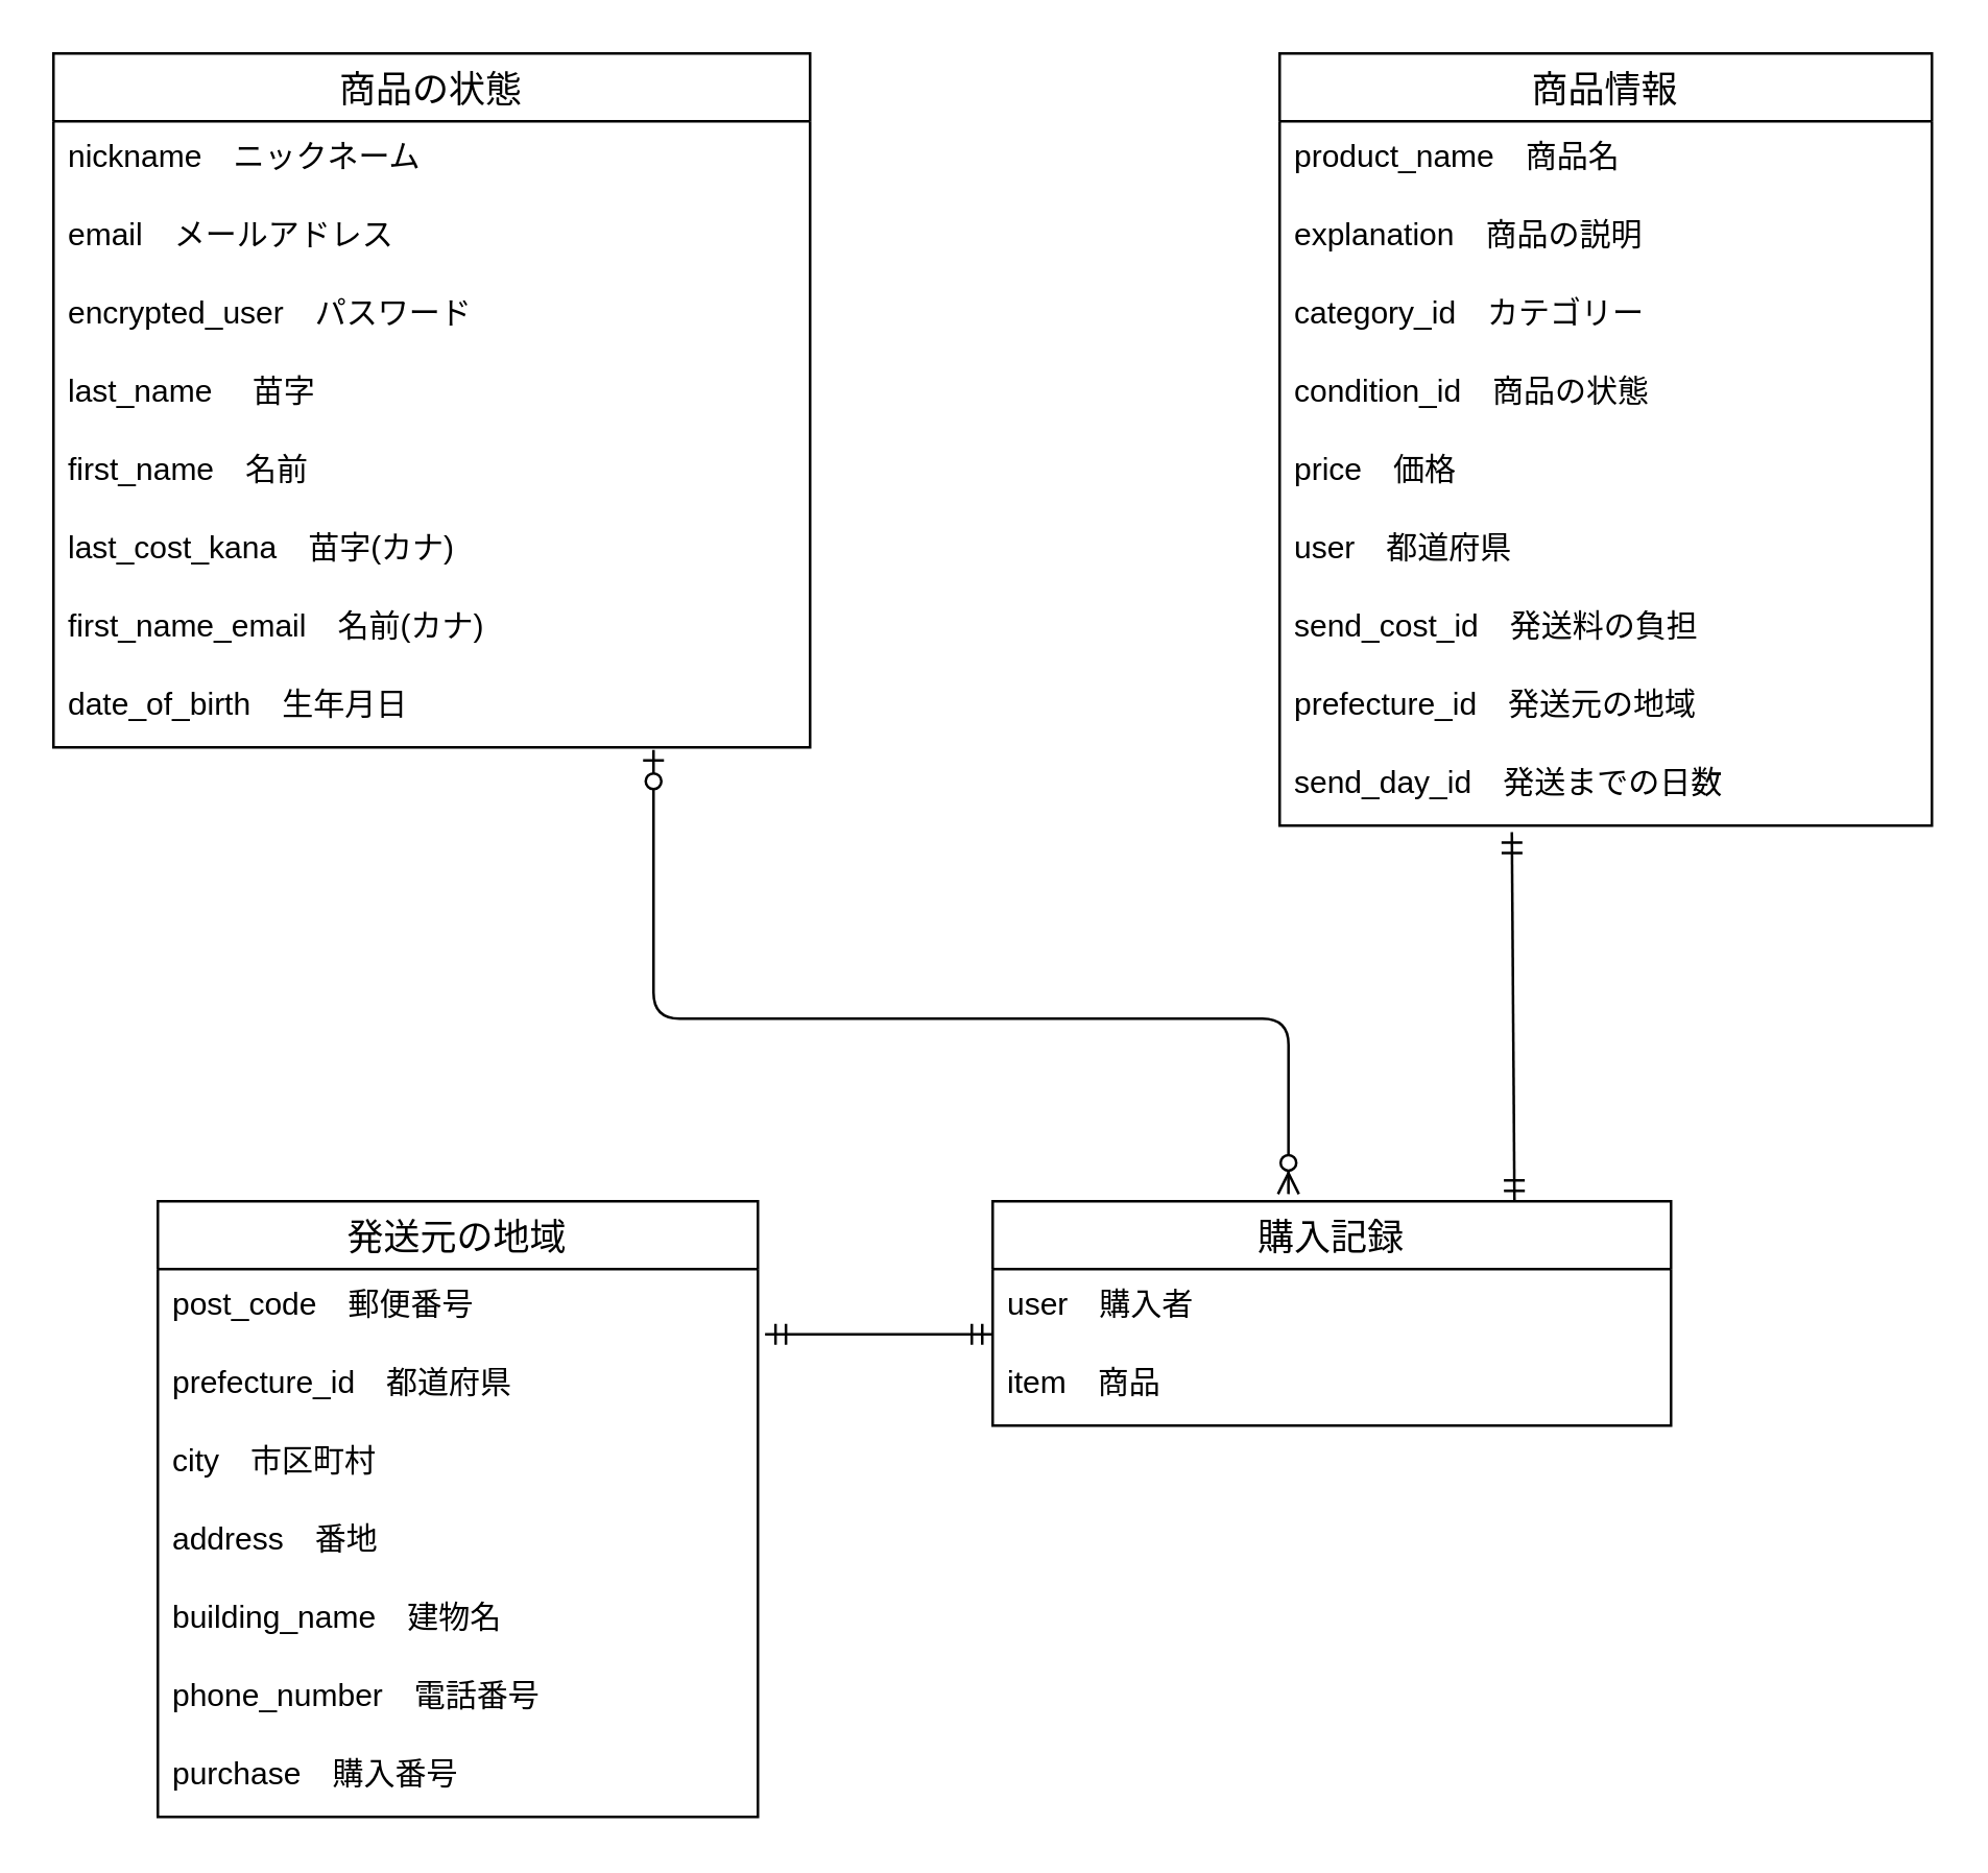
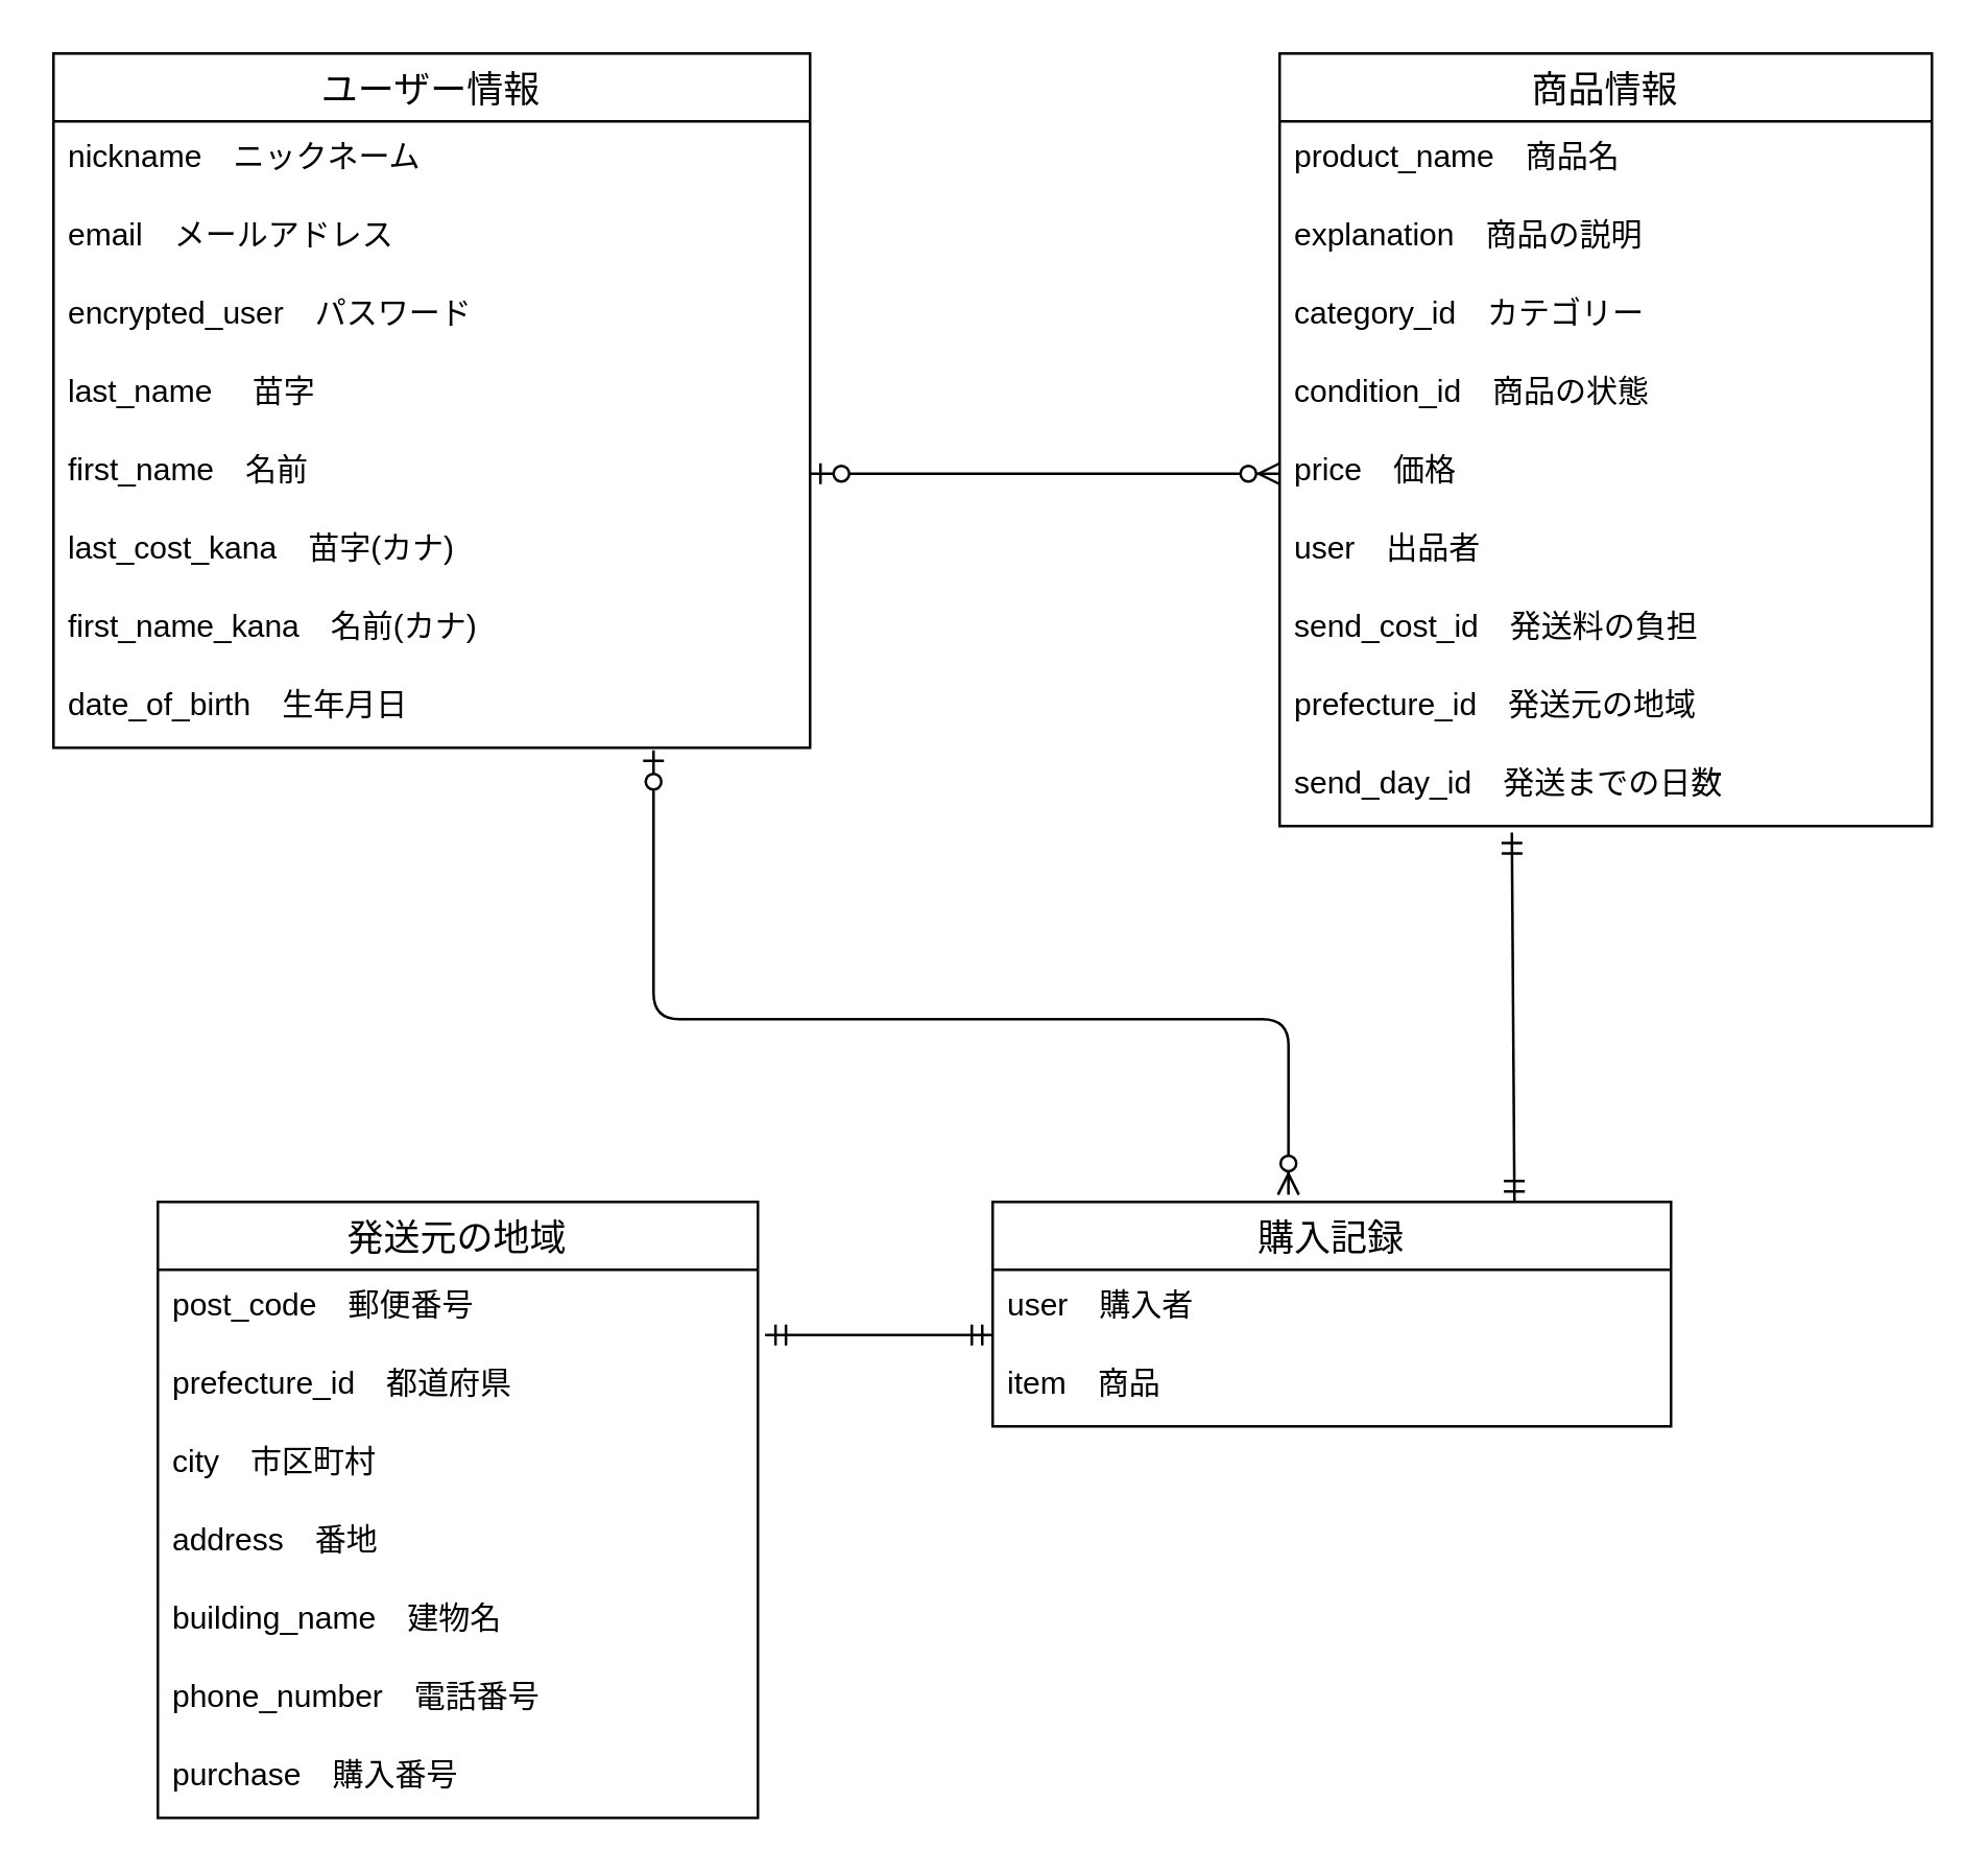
  <mxCell id="0" />
  <mxCell id="1" parent="0" />
- <mxCell id="2" value="商品の状態" style="swimlane;fontStyle=0;childLayout=stackLayout;horizontal=1;startSize=26;horizontalStack=0;resizeParent=1;resizeParentMax=0;resizeLast=0;collapsible=1;marginBottom=0;align=center;fontSize=14;" parent="1" vertex="1"><mxGeometry x="20" y="20" width="290" height="266" as="geometry"><mxRectangle x="130" y="310" width="60" height="26" as="alternateBounds" /></mxGeometry></mxCell>
+ <mxCell id="2" value="ユーザー情報" style="swimlane;fontStyle=0;childLayout=stackLayout;horizontal=1;startSize=26;horizontalStack=0;resizeParent=1;resizeParentMax=0;resizeLast=0;collapsible=1;marginBottom=0;align=center;fontSize=14;" parent="1" vertex="1"><mxGeometry x="20" y="20" width="290" height="266" as="geometry"><mxRectangle x="130" y="310" width="60" height="26" as="alternateBounds" /></mxGeometry></mxCell>
  <mxCell id="3" value="nickname　ニックネーム" style="text;strokeColor=none;fillColor=none;spacingLeft=4;spacingRight=4;overflow=hidden;rotatable=0;points=[[0,0.5],[1,0.5]];portConstraint=eastwest;fontSize=12;" parent="2" vertex="1"><mxGeometry y="26" width="290" height="30" as="geometry" /></mxCell>
  <mxCell id="4" value="email　メールアドレス" style="text;strokeColor=none;fillColor=none;spacingLeft=4;spacingRight=4;overflow=hidden;rotatable=0;points=[[0,0.5],[1,0.5]];portConstraint=eastwest;fontSize=12;" parent="2" vertex="1"><mxGeometry y="56" width="290" height="30" as="geometry" /></mxCell>
  <mxCell id="5" value="encrypted_user　パスワード" style="text;strokeColor=none;fillColor=none;spacingLeft=4;spacingRight=4;overflow=hidden;rotatable=0;points=[[0,0.5],[1,0.5]];portConstraint=eastwest;fontSize=12;" parent="2" vertex="1"><mxGeometry y="86" width="290" height="30" as="geometry" /></mxCell>
  <mxCell id="6" value="last_name 　苗字" style="text;strokeColor=none;fillColor=none;spacingLeft=4;spacingRight=4;overflow=hidden;rotatable=0;points=[[0,0.5],[1,0.5]];portConstraint=eastwest;fontSize=12;" parent="2" vertex="1"><mxGeometry y="116" width="290" height="30" as="geometry" /></mxCell>
  <mxCell id="7" value="first_name　名前" style="text;strokeColor=none;fillColor=none;spacingLeft=4;spacingRight=4;overflow=hidden;rotatable=0;points=[[0,0.5],[1,0.5]];portConstraint=eastwest;fontSize=12;" parent="2" vertex="1"><mxGeometry y="146" width="290" height="30" as="geometry" /></mxCell>
  <mxCell id="8" value="last_cost_kana　苗字(カナ)" style="text;strokeColor=none;fillColor=none;spacingLeft=4;spacingRight=4;overflow=hidden;rotatable=0;points=[[0,0.5],[1,0.5]];portConstraint=eastwest;fontSize=12;" parent="2" vertex="1"><mxGeometry y="176" width="290" height="30" as="geometry" /></mxCell>
- <mxCell id="9" value="first_name_email　名前(カナ)" style="text;strokeColor=none;fillColor=none;spacingLeft=4;spacingRight=4;overflow=hidden;rotatable=0;points=[[0,0.5],[1,0.5]];portConstraint=eastwest;fontSize=12;" parent="2" vertex="1"><mxGeometry y="206" width="290" height="30" as="geometry" /></mxCell>
+ <mxCell id="9" value="first_name_kana　名前(カナ)" style="text;strokeColor=none;fillColor=none;spacingLeft=4;spacingRight=4;overflow=hidden;rotatable=0;points=[[0,0.5],[1,0.5]];portConstraint=eastwest;fontSize=12;" parent="2" vertex="1"><mxGeometry y="206" width="290" height="30" as="geometry" /></mxCell>
  <mxCell id="10" value="date_of_birth　生年月日" style="text;strokeColor=none;fillColor=none;spacingLeft=4;spacingRight=4;overflow=hidden;rotatable=0;points=[[0,0.5],[1,0.5]];portConstraint=eastwest;fontSize=12;" parent="2" vertex="1"><mxGeometry y="236" width="290" height="30" as="geometry" /></mxCell>
  <mxCell id="11" value="商品情報" style="swimlane;fontStyle=0;childLayout=stackLayout;horizontal=1;startSize=26;horizontalStack=0;resizeParent=1;resizeParentMax=0;resizeLast=0;collapsible=1;marginBottom=0;align=center;fontSize=14;" parent="1" vertex="1"><mxGeometry x="490" y="20" width="250" height="296" as="geometry" /></mxCell>
  <mxCell id="12" value="product_name　商品名" style="text;strokeColor=none;fillColor=none;spacingLeft=4;spacingRight=4;overflow=hidden;rotatable=0;points=[[0,0.5],[1,0.5]];portConstraint=eastwest;fontSize=12;" parent="11" vertex="1"><mxGeometry y="26" width="250" height="30" as="geometry" /></mxCell>
  <mxCell id="13" value="explanation　商品の説明" style="text;strokeColor=none;fillColor=none;spacingLeft=4;spacingRight=4;overflow=hidden;rotatable=0;points=[[0,0.5],[1,0.5]];portConstraint=eastwest;fontSize=12;" vertex="1" parent="11"><mxGeometry y="56" width="250" height="30" as="geometry" /></mxCell>
  <mxCell id="14" value="category_id　カテゴリー" style="text;strokeColor=none;fillColor=none;spacingLeft=4;spacingRight=4;overflow=hidden;rotatable=0;points=[[0,0.5],[1,0.5]];portConstraint=eastwest;fontSize=12;" parent="11" vertex="1"><mxGeometry y="86" width="250" height="30" as="geometry" /></mxCell>
  <mxCell id="15" value="condition_id　商品の状態" style="text;strokeColor=none;fillColor=none;spacingLeft=4;spacingRight=4;overflow=hidden;rotatable=0;points=[[0,0.5],[1,0.5]];portConstraint=eastwest;fontSize=12;" vertex="1" parent="11"><mxGeometry y="116" width="250" height="30" as="geometry" /></mxCell>
  <mxCell id="16" value="price　価格" style="text;strokeColor=none;fillColor=none;spacingLeft=4;spacingRight=4;overflow=hidden;rotatable=0;points=[[0,0.5],[1,0.5]];portConstraint=eastwest;fontSize=12;" parent="11" vertex="1"><mxGeometry y="146" width="250" height="30" as="geometry" /></mxCell>
- <mxCell id="17" value="user　都道府県" style="text;strokeColor=none;fillColor=none;spacingLeft=4;spacingRight=4;overflow=hidden;rotatable=0;points=[[0,0.5],[1,0.5]];portConstraint=eastwest;fontSize=12;" parent="11" vertex="1"><mxGeometry y="176" width="250" height="30" as="geometry" /></mxCell>
+ <mxCell id="17" value="user　出品者" style="text;strokeColor=none;fillColor=none;spacingLeft=4;spacingRight=4;overflow=hidden;rotatable=0;points=[[0,0.5],[1,0.5]];portConstraint=eastwest;fontSize=12;" parent="11" vertex="1"><mxGeometry y="176" width="250" height="30" as="geometry" /></mxCell>
  <mxCell id="18" value="send_cost_id　発送料の負担" style="text;strokeColor=none;fillColor=none;spacingLeft=4;spacingRight=4;overflow=hidden;rotatable=0;points=[[0,0.5],[1,0.5]];portConstraint=eastwest;fontSize=12;" vertex="1" parent="11"><mxGeometry y="206" width="250" height="30" as="geometry" /></mxCell>
  <mxCell id="19" value="prefecture_id　発送元の地域" style="text;strokeColor=none;fillColor=none;spacingLeft=4;spacingRight=4;overflow=hidden;rotatable=0;points=[[0,0.5],[1,0.5]];portConstraint=eastwest;fontSize=12;" vertex="1" parent="11"><mxGeometry y="236" width="250" height="30" as="geometry" /></mxCell>
  <mxCell id="20" value="send_day_id　発送までの日数" style="text;strokeColor=none;fillColor=none;spacingLeft=4;spacingRight=4;overflow=hidden;rotatable=0;points=[[0,0.5],[1,0.5]];portConstraint=eastwest;fontSize=12;" vertex="1" parent="11"><mxGeometry y="266" width="250" height="30" as="geometry" /></mxCell>
  <mxCell id="21" value="購入記録" style="swimlane;fontStyle=0;childLayout=stackLayout;horizontal=1;startSize=26;horizontalStack=0;resizeParent=1;resizeParentMax=0;resizeLast=0;collapsible=1;marginBottom=0;align=center;fontSize=14;" vertex="1" parent="1"><mxGeometry x="380" y="460" width="260" height="86" as="geometry" /></mxCell>
  <mxCell id="22" value="user　購入者" style="text;strokeColor=none;fillColor=none;spacingLeft=4;spacingRight=4;overflow=hidden;rotatable=0;points=[[0,0.5],[1,0.5]];portConstraint=eastwest;fontSize=12;" vertex="1" parent="21"><mxGeometry y="26" width="260" height="30" as="geometry" /></mxCell>
  <mxCell id="23" value="item　商品" style="text;strokeColor=none;fillColor=none;spacingLeft=4;spacingRight=4;overflow=hidden;rotatable=0;points=[[0,0.5],[1,0.5]];portConstraint=eastwest;fontSize=12;" vertex="1" parent="21"><mxGeometry y="56" width="260" height="30" as="geometry" /></mxCell>
  <mxCell id="24" value="発送元の地域" style="swimlane;fontStyle=0;childLayout=stackLayout;horizontal=1;startSize=26;horizontalStack=0;resizeParent=1;resizeParentMax=0;resizeLast=0;collapsible=1;marginBottom=0;align=center;fontSize=14;" vertex="1" parent="1"><mxGeometry x="60" y="460" width="230" height="236" as="geometry" /></mxCell>
  <mxCell id="25" value="post_code　郵便番号" style="text;strokeColor=none;fillColor=none;spacingLeft=4;spacingRight=4;overflow=hidden;rotatable=0;points=[[0,0.5],[1,0.5]];portConstraint=eastwest;fontSize=12;" vertex="1" parent="24"><mxGeometry y="26" width="230" height="30" as="geometry" /></mxCell>
  <mxCell id="26" value="prefecture_id　都道府県" style="text;strokeColor=none;fillColor=none;spacingLeft=4;spacingRight=4;overflow=hidden;rotatable=0;points=[[0,0.5],[1,0.5]];portConstraint=eastwest;fontSize=12;" vertex="1" parent="24"><mxGeometry y="56" width="230" height="30" as="geometry" /></mxCell>
  <mxCell id="27" value="city　市区町村" style="text;strokeColor=none;fillColor=none;spacingLeft=4;spacingRight=4;overflow=hidden;rotatable=0;points=[[0,0.5],[1,0.5]];portConstraint=eastwest;fontSize=12;" vertex="1" parent="24"><mxGeometry y="86" width="230" height="30" as="geometry" /></mxCell>
  <mxCell id="28" value="address　番地" style="text;strokeColor=none;fillColor=none;spacingLeft=4;spacingRight=4;overflow=hidden;rotatable=0;points=[[0,0.5],[1,0.5]];portConstraint=eastwest;fontSize=12;" vertex="1" parent="24"><mxGeometry y="116" width="230" height="30" as="geometry" /></mxCell>
  <mxCell id="29" value="building_name　建物名" style="text;strokeColor=none;fillColor=none;spacingLeft=4;spacingRight=4;overflow=hidden;rotatable=0;points=[[0,0.5],[1,0.5]];portConstraint=eastwest;fontSize=12;" vertex="1" parent="24"><mxGeometry y="146" width="230" height="30" as="geometry" /></mxCell>
  <mxCell id="30" value="phone_number　電話番号" style="text;strokeColor=none;fillColor=none;spacingLeft=4;spacingRight=4;overflow=hidden;rotatable=0;points=[[0,0.5],[1,0.5]];portConstraint=eastwest;fontSize=12;" vertex="1" parent="24"><mxGeometry y="176" width="230" height="30" as="geometry" /></mxCell>
  <mxCell id="31" value="purchase　購入番号" style="text;strokeColor=none;fillColor=none;spacingLeft=4;spacingRight=4;overflow=hidden;rotatable=0;points=[[0,0.5],[1,0.5]];portConstraint=eastwest;fontSize=12;" vertex="1" parent="24"><mxGeometry y="206" width="230" height="30" as="geometry" /></mxCell>
+ <mxCell id="32" value="" style="fontSize=12;html=1;endArrow=ERzeroToMany;startArrow=ERzeroToOne;entryX=0;entryY=0.5;entryDx=0;entryDy=0;exitX=1;exitY=0.5;exitDx=0;exitDy=0;" edge="1" parent="1" source="7" target="16"><mxGeometry width="100" height="100" relative="1" as="geometry"><mxPoint x="330" y="180" as="sourcePoint" /><mxPoint x="430" y="80" as="targetPoint" /></mxGeometry></mxCell>
  <mxCell id="33" value="" style="fontSize=12;html=1;endArrow=ERzeroToMany;startArrow=ERzeroToOne;entryX=0.436;entryY=-0.032;entryDx=0;entryDy=0;entryPerimeter=0;edgeStyle=orthogonalEdgeStyle;" edge="1" parent="1" target="21"><mxGeometry width="100" height="100" relative="1" as="geometry"><mxPoint x="250" y="287" as="sourcePoint" /><mxPoint x="260" y="410" as="targetPoint" /><Array as="points"><mxPoint x="250" y="390" /><mxPoint x="493" y="390" /></Array></mxGeometry></mxCell>
  <mxCell id="34" value="" style="fontSize=12;html=1;endArrow=ERmandOne;startArrow=ERmandOne;entryX=0.356;entryY=1.083;entryDx=0;entryDy=0;entryPerimeter=0;" edge="1" parent="1" target="20"><mxGeometry width="100" height="100" relative="1" as="geometry"><mxPoint x="580" y="460" as="sourcePoint" /><mxPoint x="580" y="350" as="targetPoint" /></mxGeometry></mxCell>
  <mxCell id="35" value="" style="fontSize=12;html=1;endArrow=ERmandOne;startArrow=ERmandOne;exitX=1.012;exitY=0.833;exitDx=0;exitDy=0;exitPerimeter=0;" edge="1" parent="1"><mxGeometry width="100" height="100" relative="1" as="geometry"><mxPoint x="292.76" y="510.99" as="sourcePoint" /><mxPoint x="380" y="511" as="targetPoint" /></mxGeometry></mxCell>
